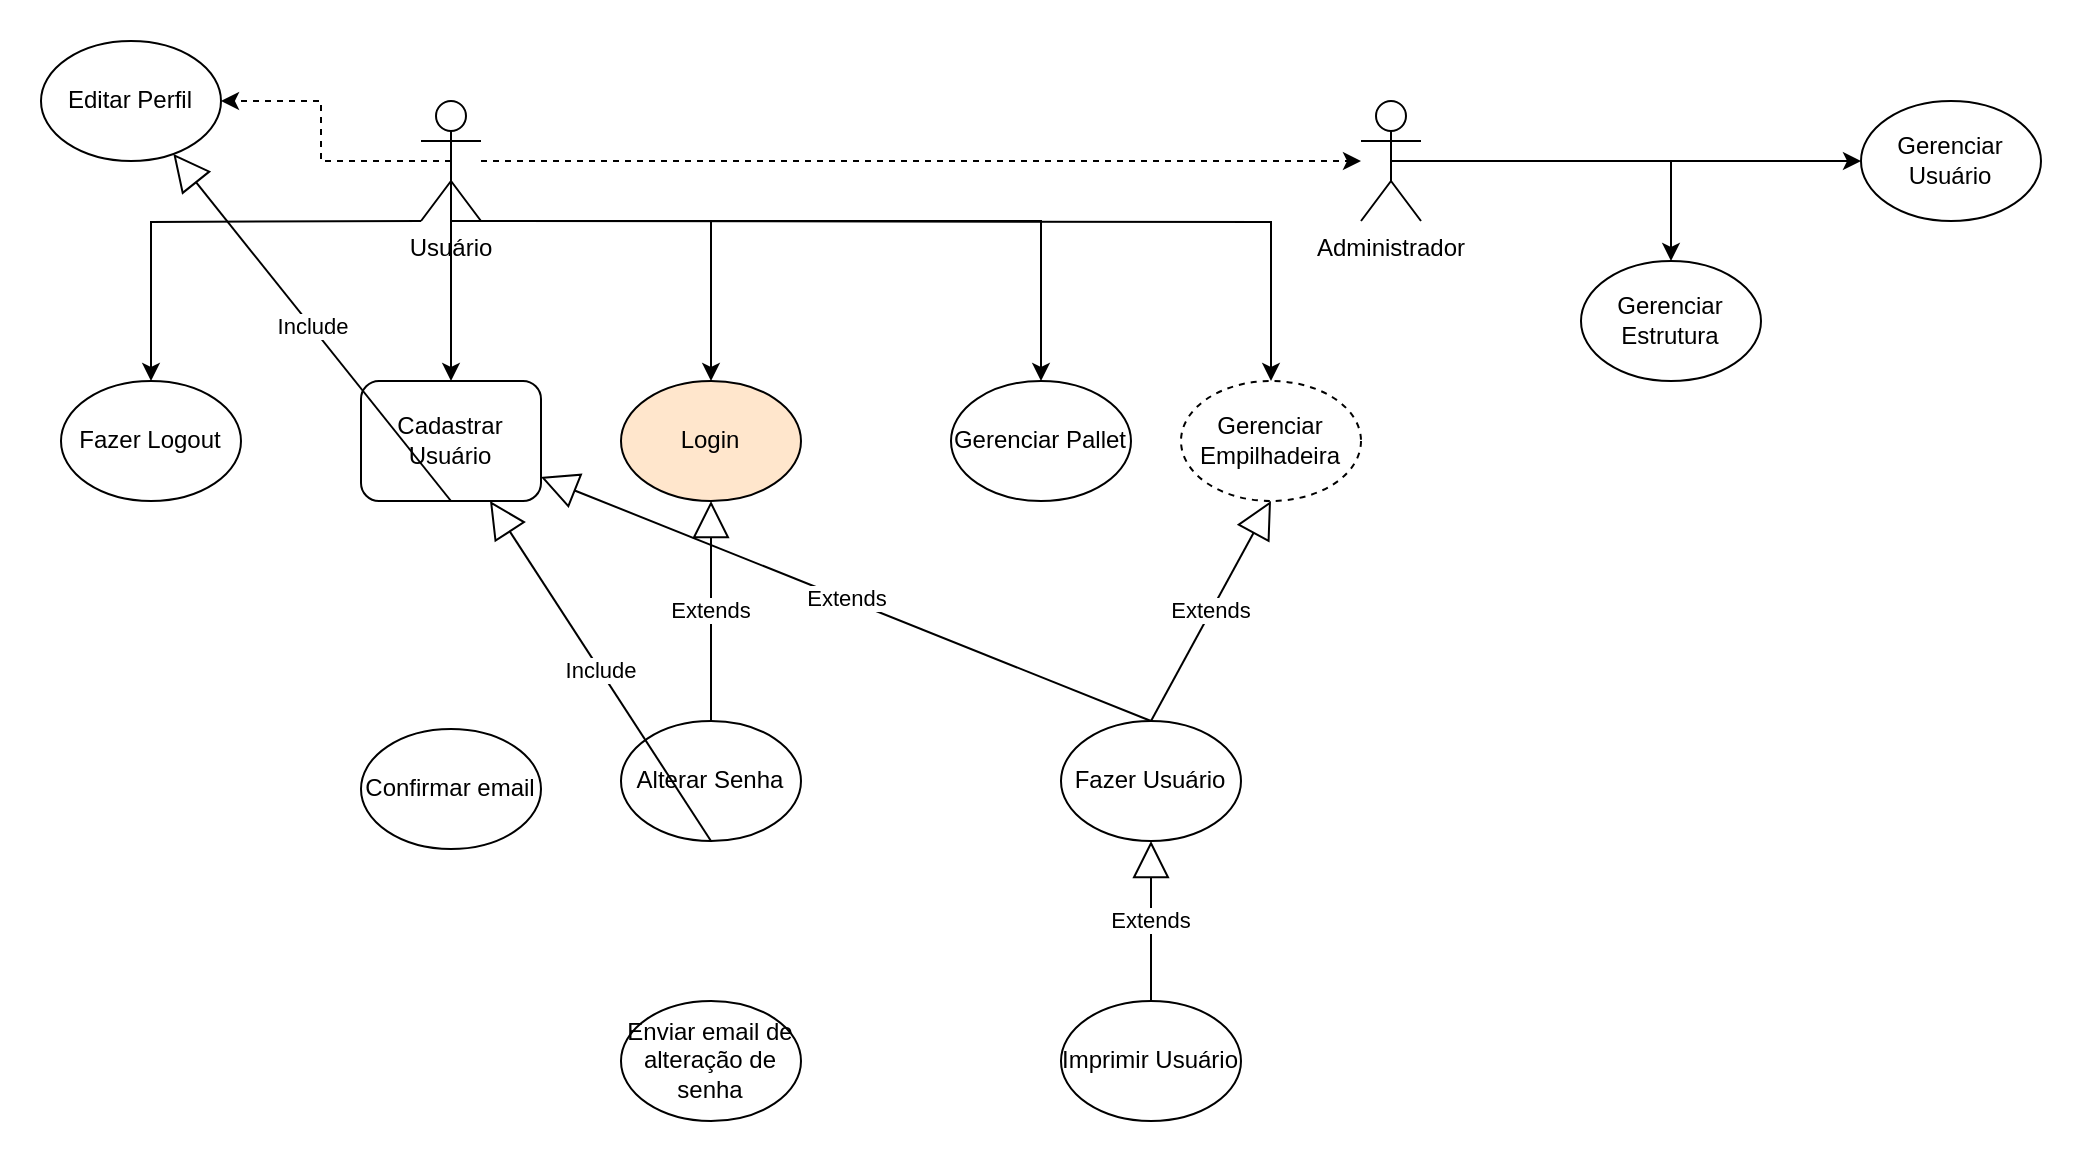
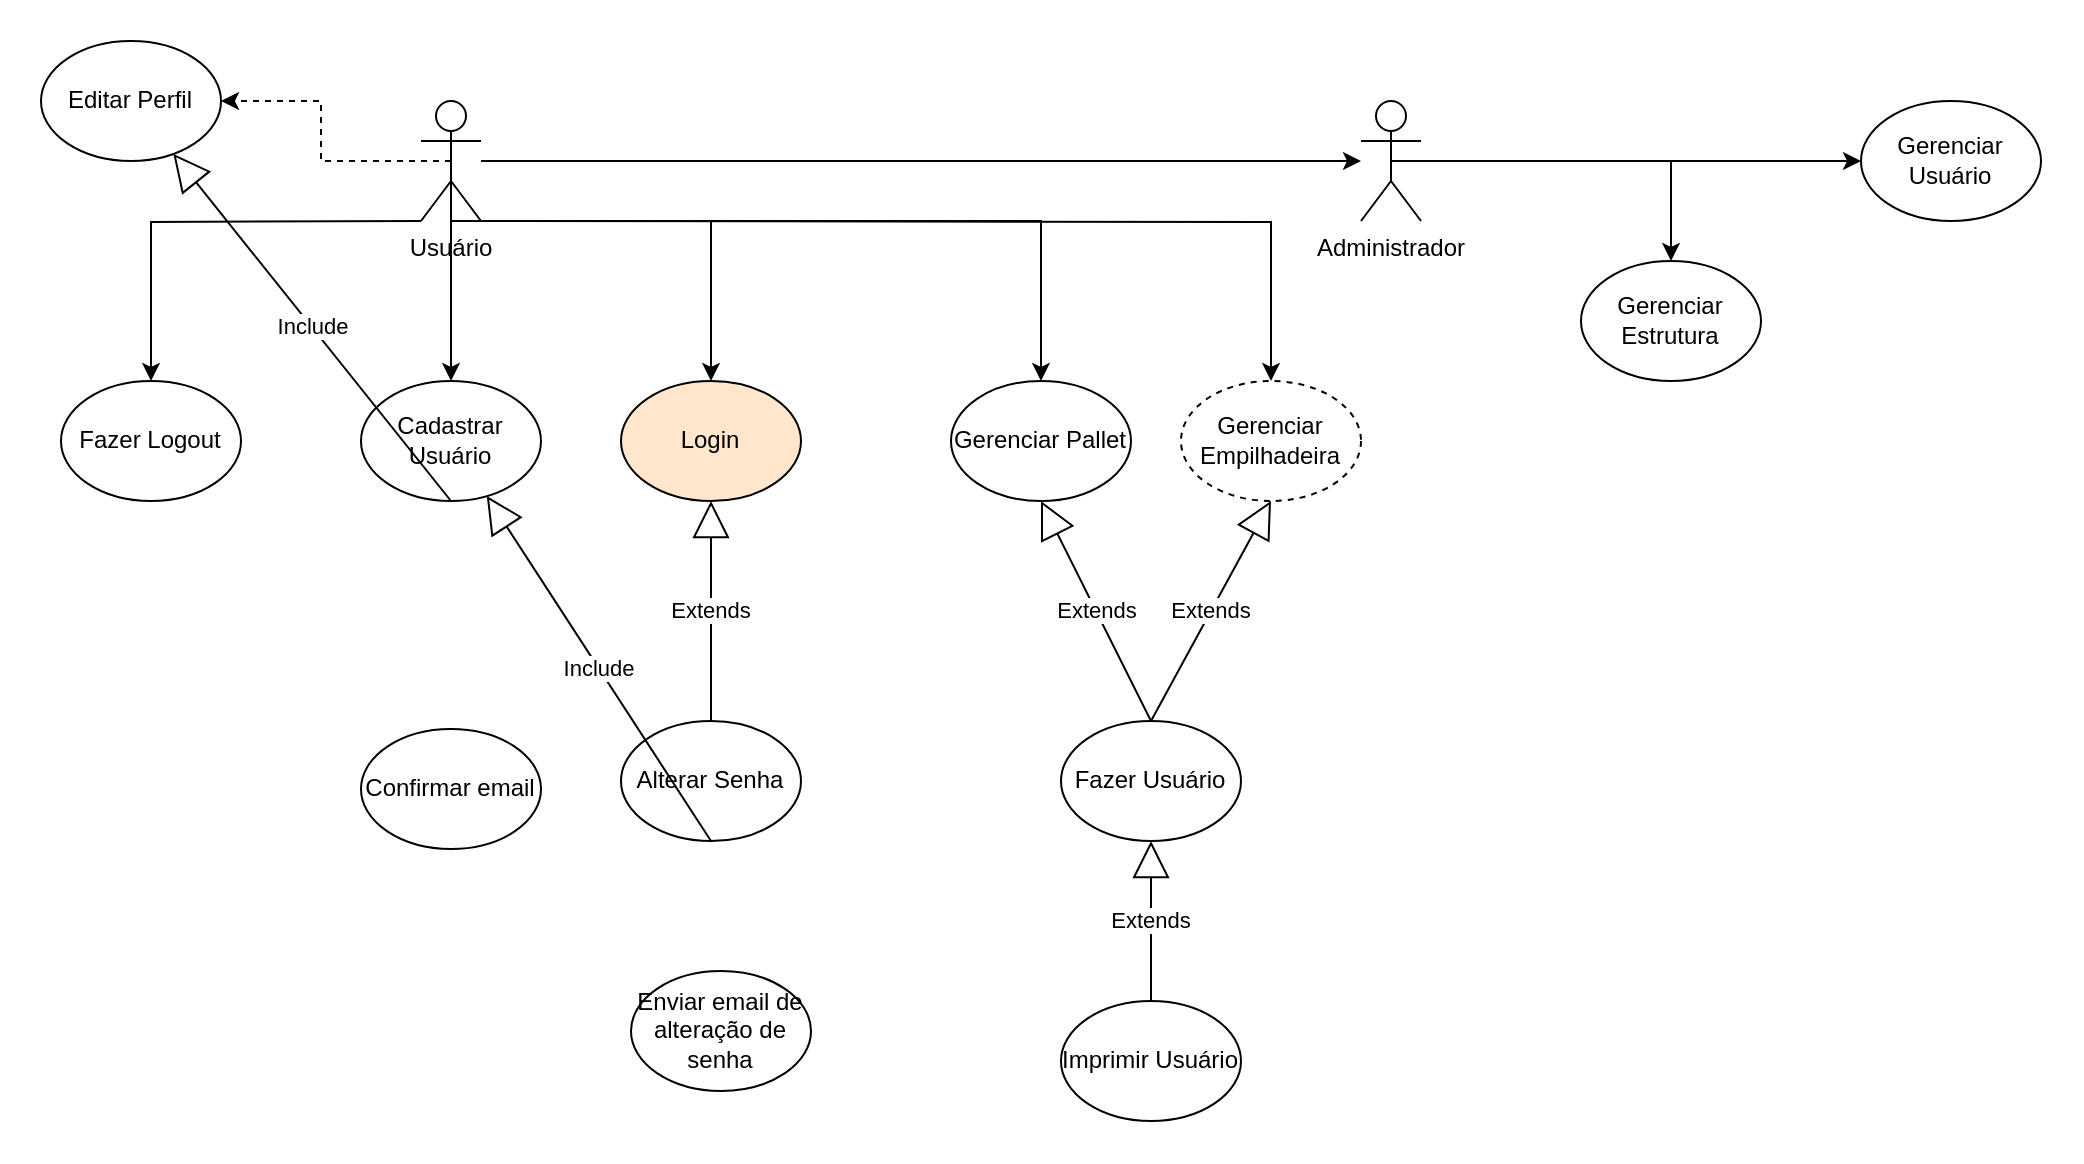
  <mxCell id="0" />
  <mxCell id="1" parent="0" />
- <mxCell id="2" value="" style="edgeStyle=orthogonalEdgeStyle;rounded=0;orthogonalLoop=1;jettySize=auto;html=1;dashed=1;" edge="1" parent="1" source="9" target="12"><mxGeometry relative="1" as="geometry" /></mxCell>
+ <mxCell id="2" value="" style="edgeStyle=orthogonalEdgeStyle;rounded=0;orthogonalLoop=1;jettySize=auto;html=1;" edge="1" parent="1" source="9" target="12"><mxGeometry relative="1" as="geometry" /></mxCell>
  <mxCell id="3" style="edgeStyle=orthogonalEdgeStyle;rounded=0;orthogonalLoop=1;jettySize=auto;html=1;exitX=0.5;exitY=0.5;exitDx=0;exitDy=0;exitPerimeter=0;entryX=0.5;entryY=0;entryDx=0;entryDy=0;" edge="1" parent="1" source="9" target="13"><mxGeometry relative="1" as="geometry" /></mxCell>
  <mxCell id="4" style="edgeStyle=orthogonalEdgeStyle;rounded=0;orthogonalLoop=1;jettySize=auto;html=1;exitX=0.5;exitY=0.5;exitDx=0;exitDy=0;exitPerimeter=0;entryX=0.5;entryY=0;entryDx=0;entryDy=0;" edge="1" parent="1" target="15"><mxGeometry relative="1" as="geometry"><mxPoint x="225" y="70" as="sourcePoint" /><mxPoint x="355" y="180" as="targetPoint" /><Array as="points"><mxPoint x="225" y="110" /><mxPoint x="355" y="110" /></Array></mxGeometry></mxCell>
  <mxCell id="5" style="edgeStyle=orthogonalEdgeStyle;rounded=0;orthogonalLoop=1;jettySize=auto;html=1;exitX=0.5;exitY=0.5;exitDx=0;exitDy=0;exitPerimeter=0;entryX=1;entryY=0.5;entryDx=0;entryDy=0;dashed=1;" edge="1" parent="1" source="9" target="24"><mxGeometry relative="1" as="geometry" /></mxCell>
  <mxCell id="6" style="edgeStyle=orthogonalEdgeStyle;rounded=0;orthogonalLoop=1;jettySize=auto;html=1;exitX=0.5;exitY=0.5;exitDx=0;exitDy=0;exitPerimeter=0;entryX=0.5;entryY=0;entryDx=0;entryDy=0;" edge="1" parent="1" target="20"><mxGeometry relative="1" as="geometry"><mxPoint x="210" y="110" as="sourcePoint" /><mxPoint x="60" y="220" as="targetPoint" /></mxGeometry></mxCell>
  <mxCell id="7" style="edgeStyle=orthogonalEdgeStyle;rounded=0;orthogonalLoop=1;jettySize=auto;html=1;exitX=0.5;exitY=0.5;exitDx=0;exitDy=0;exitPerimeter=0;entryX=0.5;entryY=0;entryDx=0;entryDy=0;" edge="1" parent="1" source="9" target="16"><mxGeometry relative="1" as="geometry"><Array as="points"><mxPoint x="225" y="110" /><mxPoint x="520" y="110" /></Array></mxGeometry></mxCell>
  <mxCell id="8" style="edgeStyle=orthogonalEdgeStyle;rounded=0;orthogonalLoop=1;jettySize=auto;html=1;exitX=0.5;exitY=0.5;exitDx=0;exitDy=0;exitPerimeter=0;entryX=0.5;entryY=0;entryDx=0;entryDy=0;" edge="1" parent="1" target="17"><mxGeometry relative="1" as="geometry"><mxPoint x="230" y="110" as="sourcePoint" /><mxPoint x="640" y="220" as="targetPoint" /></mxGeometry></mxCell>
  <mxCell id="9" value="Usuário" style="shape=umlActor;verticalLabelPosition=bottom;verticalAlign=top;html=1;outlineConnect=0;" vertex="1" parent="1"><mxGeometry x="210" y="50" width="30" height="60" as="geometry" /></mxCell>
  <mxCell id="10" style="edgeStyle=orthogonalEdgeStyle;rounded=0;orthogonalLoop=1;jettySize=auto;html=1;exitX=0.5;exitY=0.5;exitDx=0;exitDy=0;exitPerimeter=0;entryX=0.5;entryY=0;entryDx=0;entryDy=0;" edge="1" parent="1" source="12" target="18"><mxGeometry relative="1" as="geometry" /></mxCell>
  <mxCell id="11" style="edgeStyle=orthogonalEdgeStyle;rounded=0;orthogonalLoop=1;jettySize=auto;html=1;exitX=0.5;exitY=0.5;exitDx=0;exitDy=0;exitPerimeter=0;entryX=0;entryY=0.5;entryDx=0;entryDy=0;" edge="1" parent="1" source="12" target="23"><mxGeometry relative="1" as="geometry" /></mxCell>
  <mxCell id="12" value="Administrador" style="shape=umlActor;verticalLabelPosition=bottom;verticalAlign=top;html=1;outlineConnect=0;" vertex="1" parent="1"><mxGeometry x="680" y="50" width="30" height="60" as="geometry" /></mxCell>
- <mxCell id="13" value="Cadastrar Usuário" style="whiteSpace=wrap;html=1;rounded=1;" vertex="1" parent="1"><mxGeometry x="180" y="190" width="90" height="60" as="geometry" /></mxCell>
+ <mxCell id="13" value="Cadastrar Usuário" style="ellipse;whiteSpace=wrap;html=1;" vertex="1" parent="1"><mxGeometry x="180" y="190" width="90" height="60" as="geometry" /></mxCell>
  <mxCell id="14" value="Confirmar email" style="ellipse;whiteSpace=wrap;html=1;" vertex="1" parent="1"><mxGeometry x="180" y="364" width="90" height="60" as="geometry" /></mxCell>
  <mxCell id="15" value="Login" style="ellipse;whiteSpace=wrap;html=1;fillColor=#ffe6cc;" vertex="1" parent="1"><mxGeometry x="310" y="190" width="90" height="60" as="geometry" /></mxCell>
  <mxCell id="16" value="Gerenciar Pallet" style="ellipse;whiteSpace=wrap;html=1;" vertex="1" parent="1"><mxGeometry x="475" y="190" width="90" height="60" as="geometry" /></mxCell>
  <mxCell id="17" value="Gerenciar Empilhadeira" style="ellipse;whiteSpace=wrap;html=1;dashed=1;" vertex="1" parent="1"><mxGeometry x="590" y="190" width="90" height="60" as="geometry" /></mxCell>
  <mxCell id="18" value="Gerenciar Estrutura" style="ellipse;whiteSpace=wrap;html=1;" vertex="1" parent="1"><mxGeometry x="790" y="130" width="90" height="60" as="geometry" /></mxCell>
  <mxCell id="19" value="Fazer Usuário" style="ellipse;whiteSpace=wrap;html=1;" vertex="1" parent="1"><mxGeometry x="530" y="360" width="90" height="60" as="geometry" /></mxCell>
  <mxCell id="20" value="Fazer Logout" style="ellipse;whiteSpace=wrap;html=1;" vertex="1" parent="1"><mxGeometry x="30" y="190" width="90" height="60" as="geometry" /></mxCell>
  <mxCell id="21" value="Alterar Senha" style="ellipse;whiteSpace=wrap;html=1;" vertex="1" parent="1"><mxGeometry x="310" y="360" width="90" height="60" as="geometry" /></mxCell>
- <mxCell id="22" value="Enviar email de alteração de senha" style="ellipse;whiteSpace=wrap;html=1;" vertex="1" parent="1"><mxGeometry x="310" y="500" width="90" height="60" as="geometry" /></mxCell>
+ <mxCell id="22" value="Enviar email de alteração de senha" style="ellipse;whiteSpace=wrap;html=1;" vertex="1" parent="1"><mxGeometry x="315" y="485" width="90" height="60" as="geometry" /></mxCell>
  <mxCell id="23" value="Gerenciar Usuário" style="ellipse;whiteSpace=wrap;html=1;" vertex="1" parent="1"><mxGeometry x="930" y="50" width="90" height="60" as="geometry" /></mxCell>
  <mxCell id="24" value="Editar Perfil" style="ellipse;whiteSpace=wrap;html=1;" vertex="1" parent="1"><mxGeometry x="20" y="20" width="90" height="60" as="geometry" /></mxCell>
  <mxCell id="25" value="Imprimir Usuário" style="ellipse;whiteSpace=wrap;html=1;" vertex="1" parent="1"><mxGeometry x="530" y="500" width="90" height="60" as="geometry" /></mxCell>
  <mxCell id="26" value="Include" style="endArrow=block;endSize=16;endFill=0;html=1;rounded=0;exitX=0.5;exitY=1;exitDx=0;exitDy=0;" edge="1" parent="1" source="13" target="24"><mxGeometry width="160" relative="1" as="geometry"><mxPoint x="270" y="280" as="sourcePoint" /><mxPoint x="430" y="280" as="targetPoint" /></mxGeometry></mxCell>
  <mxCell id="27" value="Extends" style="endArrow=block;endSize=16;endFill=0;html=1;rounded=0;exitX=0.5;exitY=0;exitDx=0;exitDy=0;entryX=0.5;entryY=1;entryDx=0;entryDy=0;" edge="1" parent="1" source="21" target="15"><mxGeometry width="160" relative="1" as="geometry"><mxPoint x="300" y="320" as="sourcePoint" /><mxPoint x="460" y="320" as="targetPoint" /></mxGeometry></mxCell>
  <mxCell id="28" value="Include" style="endArrow=block;endSize=16;endFill=0;html=1;rounded=0;exitX=0.5;exitY=1;exitDx=0;exitDy=0;" edge="1" parent="1" source="21" target="13"><mxGeometry width="160" relative="1" as="geometry"><mxPoint x="280" y="440" as="sourcePoint" /><mxPoint x="440" y="440" as="targetPoint" /></mxGeometry></mxCell>
- <mxCell id="29" value="Extends" style="endArrow=block;endSize=16;endFill=0;html=1;rounded=0;exitX=0.5;exitY=0;exitDx=0;exitDy=0;" edge="1" parent="1" source="19" target="13"><mxGeometry width="160" relative="1" as="geometry"><mxPoint x="440" y="360" as="sourcePoint" /><mxPoint x="600" y="360" as="targetPoint" /></mxGeometry></mxCell>
+ <mxCell id="29" value="Extends" style="endArrow=block;endSize=16;endFill=0;html=1;rounded=0;exitX=0.5;exitY=0;exitDx=0;exitDy=0;entryX=0.5;entryY=1;entryDx=0;entryDy=0;" edge="1" parent="1" source="19" target="16"><mxGeometry width="160" relative="1" as="geometry"><mxPoint x="440" y="360" as="sourcePoint" /><mxPoint x="600" y="360" as="targetPoint" /></mxGeometry></mxCell>
  <mxCell id="30" value="Extends" style="endArrow=block;endSize=16;endFill=0;html=1;rounded=0;entryX=0.5;entryY=1;entryDx=0;entryDy=0;exitX=0.5;exitY=0;exitDx=0;exitDy=0;" edge="1" parent="1" source="19" target="17"><mxGeometry width="160" relative="1" as="geometry"><mxPoint x="440" y="360" as="sourcePoint" /><mxPoint x="600" y="360" as="targetPoint" /></mxGeometry></mxCell>
  <mxCell id="31" value="Extends" style="endArrow=block;endSize=16;endFill=0;html=1;rounded=0;exitX=0.5;exitY=0;exitDx=0;exitDy=0;entryX=0.5;entryY=1;entryDx=0;entryDy=0;" edge="1" parent="1" source="25" target="19"><mxGeometry width="160" relative="1" as="geometry"><mxPoint x="440" y="360" as="sourcePoint" /><mxPoint x="600" y="360" as="targetPoint" /></mxGeometry></mxCell>
